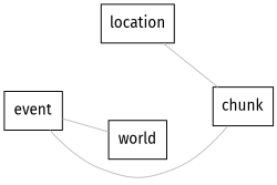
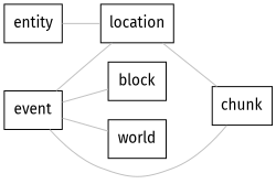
  digraph {
    fontname="Fira Sans"
    rankdir=LR
    node [fontname="Fira Sans" shape=box]
    edge [color=gray dir=none fontname="Fira Sans"]
    event
    location
+   block
    world
    chunk
+   entity
+   event -> location
+   event -> block
    event -> world
    event -> chunk
    location -> chunk
+   entity -> location
  }
